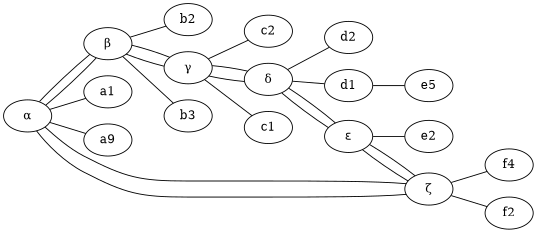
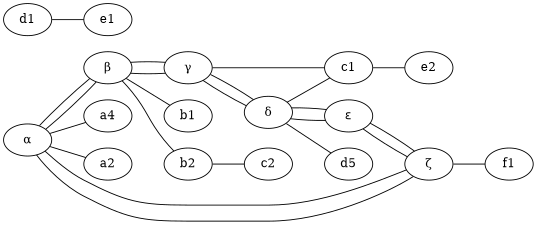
  graph {
    rankdir=LR
    n1 [label="&alpha;"]
    n2 [label="&beta;"]
-   a1
-   a2 [label=a9]
+   a1 [label=a4]
+   a2
    n5 [label="&gamma;"]
-   b1 [label=b3]
+   b1
    b2
    n8 [label="&delta;"]
    c1
    c2
    n11 [label="&epsilon;"]
    d1
-   d2
+   d2 [label=d5]
    n14 [label="&zeta;"]
    e2
-   e1 [label=e5]
-   f1 [label=f4]
-   f2
+   e1
+   f1
    n1 -- n2
    n1 -- n2
    n1 -- a1
    n1 -- a2
    n2 -- n5
    n2 -- n5
    n2 -- b1
    n2 -- b2
    n5 -- n8
    n5 -- n8
    n5 -- c1
-   n5 -- c2
+   b2 -- c2
    n8 -- n11
    n8 -- n11
-   n8 -- d1
+   n8 -- c1
    n8 -- d2
    n11 -- n14
    n11 -- n14
-   n11 -- e2
+   c1 -- e2
    d1 -- e1
    n14 -- n1
    n14 -- n1
    n14 -- f1
-   n14 -- f2
  }
